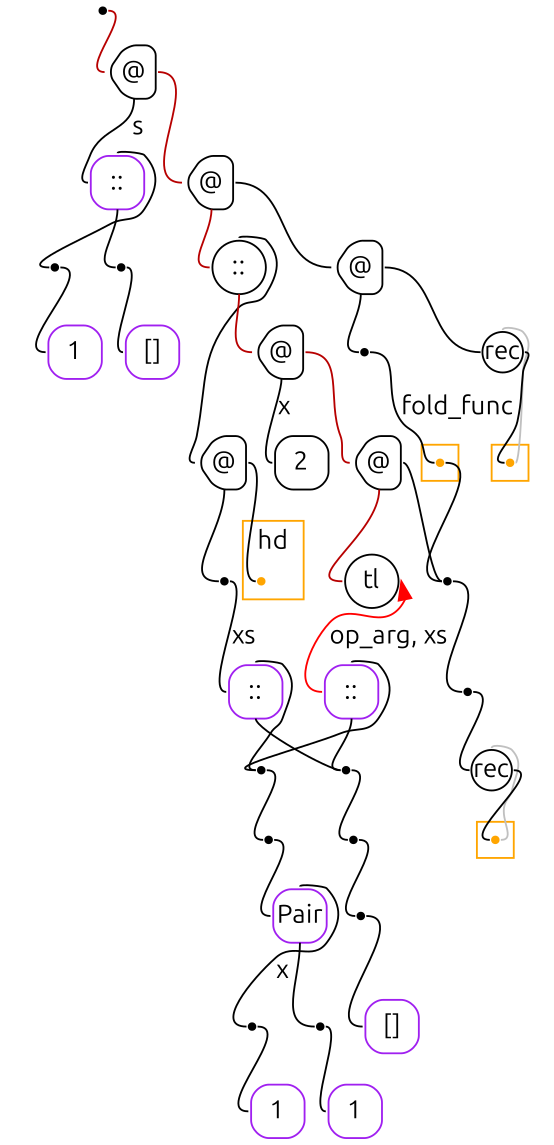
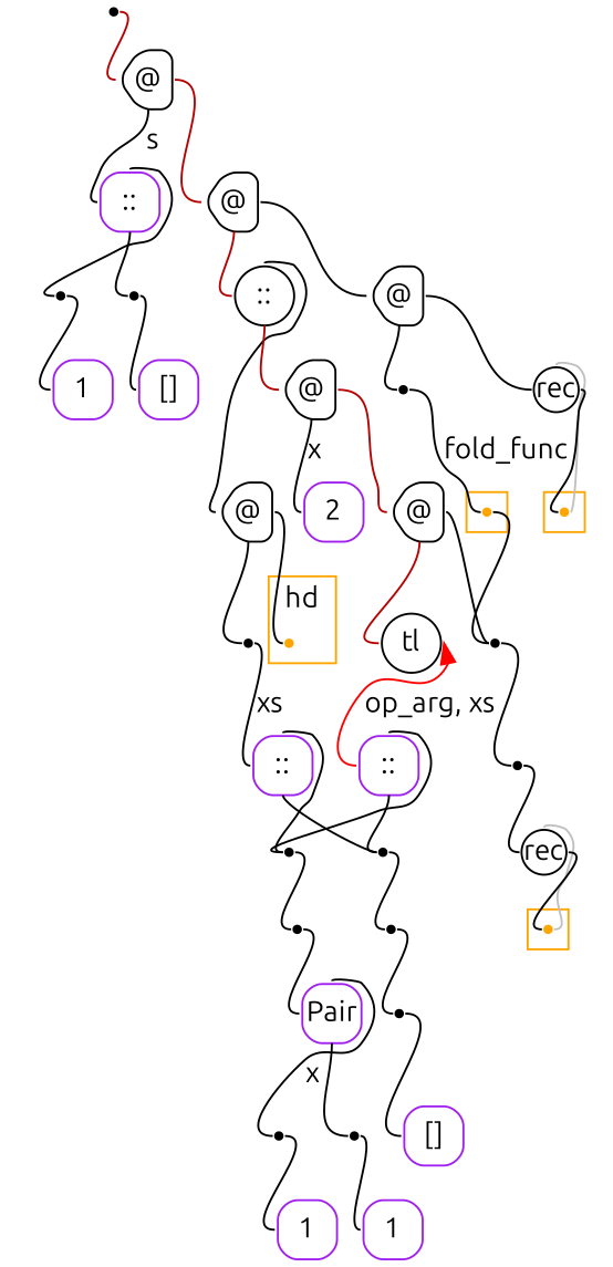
  digraph {
    labeldistance=0
    nodesep=.175
    rankdir=TB
    ranksep=.175
    fontname=Ubuntu
    node [fixedsize=true orientation=90 shape=point fontname=Ubuntu style=rounded]
    edge [arrowhead=none arrowtail=none headport=w tailport=e fontname=Ubuntu]
    ndcluster_nd174 [color=orange style=""]
    ndcluster_nd383 [color=orange style=""]
    ndcluster_nd700 [color=orange style=""]
    ndcluster_nd860 [color=orange style=""]
    nd1 [orientation="" style=""]
    n6 [color="#000000" height=.4 label="@" shape=house width=.4]
    n7 [color=purple height=.4 label=1 shape=square width=.4]
-   n8 [color=black height=.4 label=2 shape=square width=.4]
+   n8 [color=purple height=.4 label=2 shape=square width=.4]
    n9 [color=purple height=.4 label=1 shape=square width=.4]
    n10 [color=purple height=.4 label="[]" shape=square width=.4]
    n11 [label=" "]
    n12 [color="#000000" height=.3 label=rec shape=circle width=.3 orientation=""]
    n13 [label=" "]
    n14 [color=purple height=.4 label=1 shape=square width=.4]
    n15 [color=purple height=.4 label="[]" shape=square width=.4]
    n16 [color=purple height=.4 label=Pair shape=square width=.4]
    n17 [label=" "]
    n18 [label=" "]
    n19 [color=purple height=.4 label="::" shape=square width=.4]
    n20 [label=" "]
    n21 [label=" "]
    n22 [color="#000000" height=.3 label=rec shape=circle width=.3 orientation=""]
    n23 [color="#000000" height=.4 label="@" shape=house width=.4]
    n24 [color=purple height=.4 label="::" shape=square width=.4]
    n25 [color="#000000" height=.4 label="@" shape=house width=.4]
    n26 [color="#000000" height=.4 label="::" shape=circle width=.4 orientation=""]
    n27 [label=" "]
    n28 [label=" "]
    n29 [label=" "]
    n30 [color="#000000" height=.4 label="@" shape=house width=.4]
    n31 [color="#000000" height=.4 label="@" shape=house width=.4]
    n32 [label=" "]
    n33 [color="#000000" height=.4 label="@" shape=house width=.4]
    n34 [color="#000000" height=.4 label=tl shape=circle width=.4 orientation=""]
    n35 [label=" "]
    n36 [label=" "]
    n37 [label=" "]
    n38 [color=purple height=.4 label="::" shape=square width=.4]
    subgraph cluster_1 {
      color=orange
      style=fill
      ndcluster_nd174
    }
    subgraph cluster_2 {
      color=orange
      style=fill
      ndcluster_nd383
    }
    subgraph cluster_3 {
      color=orange
      style=fill
      ndcluster_nd700
    }
    subgraph cluster_4 {
      color=orange
      label=hd
      style=fill
      ndcluster_nd860
    }
    ndcluster_nd174 -> n11
    nd1 -> n6 [color="#b70000"]
    n6 -> n23 [color="#b70000"]
    n6 -> n24 [label=s tailport=s]
    n11 -> n13
    n12 -> ndcluster_nd383 [color=grey dir=back headport=e tailport=n]
    n12 -> ndcluster_nd383
    n13 -> n12 [color=black]
    n16 -> n17 [label=x tailport=n]
    n16 -> n18 [tailport=s]
    n17 -> n7
    n18 -> n14
    n19 -> n20 [tailport=n]
    n19 -> n21 [tailport=s]
    n20 -> n36
    n21 -> n37
    n22 -> ndcluster_nd700 [color=grey dir=back headport=e tailport=n]
    n22 -> ndcluster_nd700
    n23 -> n25
    n23 -> n26 [color="#b70000" tailport=s]
    n24 -> n28 [tailport=n]
    n24 -> n29 [tailport=s]
    n25 -> n22 [color=black]
    n25 -> n27 [tailport=s]
    n26 -> n30 [tailport=n]
    n26 -> n31 [color="#b70000" tailport=s]
    n27 -> ndcluster_nd174 [label=fold_func]
    n28 -> n9
    n29 -> n10
    n30 -> ndcluster_nd860
    n30 -> n32 [tailport=s]
    n31 -> n8 [label=x tailport=s]
    n31 -> n33 [color="#b70000"]
    n32 -> n19 [label=xs]
    n33 -> n11
    n33 -> n34 [color="#b70000" tailport=s]
    n34 -> n38 [arrowtail=normal color=red dir=back label="op_arg, xs"]
    n35 -> n15
    n36 -> n16
    n37 -> n35
    n38 -> n20 [tailport=n]
    n38 -> n21 [tailport=s]
  }
